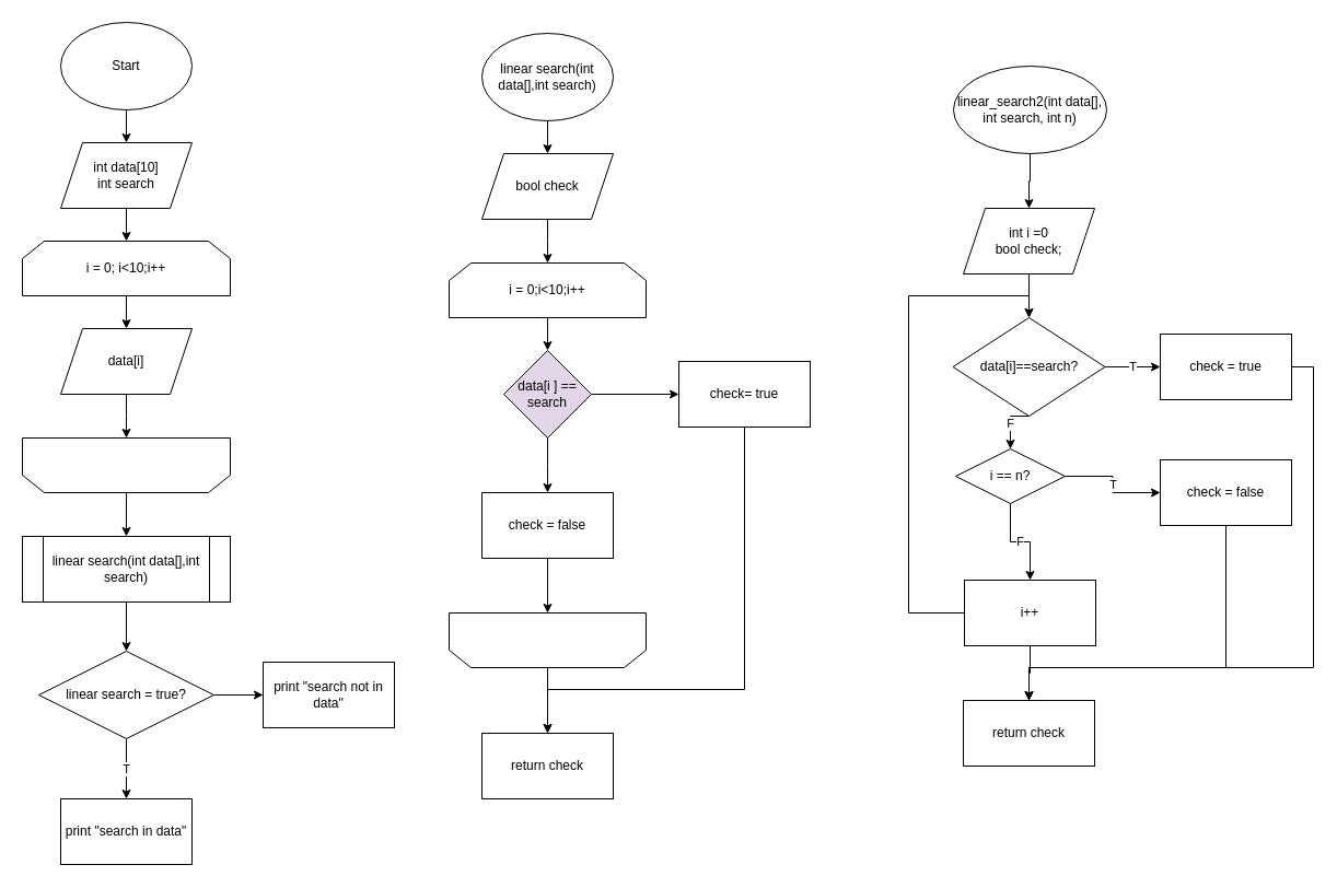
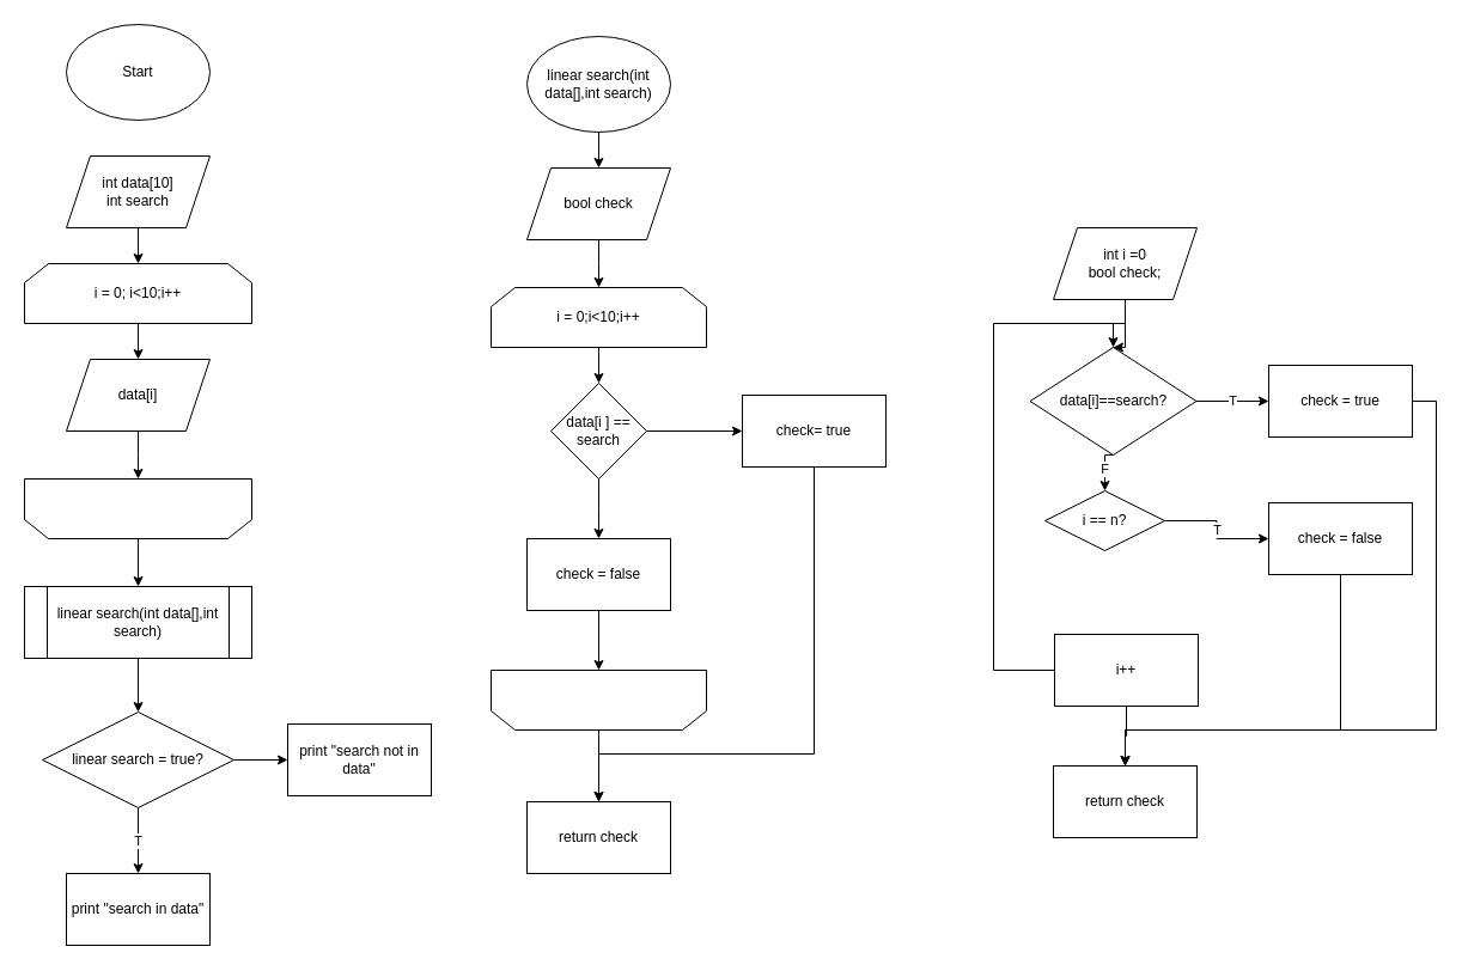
  <mxCell id="0" />
  <mxCell id="1" parent="0" />
- <mxCell id="2" style="edgeStyle=orthogonalEdgeStyle;rounded=0;orthogonalLoop=1;jettySize=auto;html=1;exitX=0.5;exitY=1;exitDx=0;exitDy=0;entryX=0.5;entryY=0;entryDx=0;entryDy=0;" parent="1" source="3" target="5" edge="1"><mxGeometry relative="1" as="geometry" /></mxCell>
  <mxCell id="3" value="Start" style="ellipse;whiteSpace=wrap;html=1;" parent="1" vertex="1"><mxGeometry x="55" y="20" width="120" height="80" as="geometry" /></mxCell>
  <mxCell id="4" style="edgeStyle=orthogonalEdgeStyle;rounded=0;orthogonalLoop=1;jettySize=auto;html=1;exitX=0.5;exitY=1;exitDx=0;exitDy=0;entryX=0.5;entryY=0;entryDx=0;entryDy=0;" parent="1" source="5" edge="1"><mxGeometry relative="1" as="geometry"><mxPoint x="115" y="220" as="targetPoint" /></mxGeometry></mxCell>
  <mxCell id="5" value="int data[10]&lt;br&gt;int search" style="shape=parallelogram;perimeter=parallelogramPerimeter;whiteSpace=wrap;html=1;fixedSize=1;" parent="1" vertex="1"><mxGeometry x="55" y="130" width="120" height="60" as="geometry" /></mxCell>
  <mxCell id="6" style="edgeStyle=orthogonalEdgeStyle;rounded=0;orthogonalLoop=1;jettySize=auto;html=1;exitX=0.5;exitY=1;exitDx=0;exitDy=0;entryX=0.5;entryY=0;entryDx=0;entryDy=0;" parent="1" source="7" target="9" edge="1"><mxGeometry relative="1" as="geometry" /></mxCell>
  <mxCell id="7" value="i = 0; i&amp;lt;10;i++" style="shape=loopLimit;whiteSpace=wrap;html=1;" parent="1" vertex="1"><mxGeometry x="20" y="220" width="190" height="50" as="geometry" /></mxCell>
  <mxCell id="8" style="edgeStyle=orthogonalEdgeStyle;rounded=0;orthogonalLoop=1;jettySize=auto;html=1;exitX=0.5;exitY=1;exitDx=0;exitDy=0;" parent="1" source="9" edge="1"><mxGeometry relative="1" as="geometry"><mxPoint x="115" y="400" as="targetPoint" /></mxGeometry></mxCell>
  <mxCell id="9" value="data[i]" style="shape=parallelogram;perimeter=parallelogramPerimeter;whiteSpace=wrap;html=1;fixedSize=1;" parent="1" vertex="1"><mxGeometry x="55" y="300" width="120" height="60" as="geometry" /></mxCell>
  <mxCell id="10" style="edgeStyle=orthogonalEdgeStyle;rounded=0;orthogonalLoop=1;jettySize=auto;html=1;exitX=0.5;exitY=0;exitDx=0;exitDy=0;entryX=0.5;entryY=0;entryDx=0;entryDy=0;" parent="1" source="11" target="13" edge="1"><mxGeometry relative="1" as="geometry" /></mxCell>
  <mxCell id="11" value="" style="shape=loopLimit;whiteSpace=wrap;html=1;rotation=-180;" parent="1" vertex="1"><mxGeometry x="20" y="400" width="190" height="50" as="geometry" /></mxCell>
  <mxCell id="12" style="edgeStyle=orthogonalEdgeStyle;rounded=0;orthogonalLoop=1;jettySize=auto;html=1;exitX=0.5;exitY=1;exitDx=0;exitDy=0;entryX=0.5;entryY=0;entryDx=0;entryDy=0;" parent="1" source="13" target="32" edge="1"><mxGeometry relative="1" as="geometry" /></mxCell>
  <mxCell id="13" value="linear search(int data[],int search)" style="shape=process;whiteSpace=wrap;html=1;backgroundOutline=1;" parent="1" vertex="1"><mxGeometry x="20" y="490" width="190" height="60" as="geometry" /></mxCell>
  <mxCell id="14" style="edgeStyle=orthogonalEdgeStyle;rounded=0;orthogonalLoop=1;jettySize=auto;html=1;exitX=0.5;exitY=1;exitDx=0;exitDy=0;entryX=0.5;entryY=0;entryDx=0;entryDy=0;" parent="1" source="15" edge="1"><mxGeometry relative="1" as="geometry"><mxPoint x="500" y="140" as="targetPoint" /></mxGeometry></mxCell>
  <mxCell id="15" value="linear search(int data[],int search)" style="ellipse;whiteSpace=wrap;html=1;" parent="1" vertex="1"><mxGeometry x="440" y="30" width="120" height="80" as="geometry" /></mxCell>
  <mxCell id="16" style="edgeStyle=orthogonalEdgeStyle;rounded=0;orthogonalLoop=1;jettySize=auto;html=1;exitX=0.5;exitY=1;exitDx=0;exitDy=0;" parent="1" source="17" edge="1"><mxGeometry relative="1" as="geometry"><mxPoint x="500" y="240" as="targetPoint" /></mxGeometry></mxCell>
  <mxCell id="17" value="bool check" style="shape=parallelogram;perimeter=parallelogramPerimeter;whiteSpace=wrap;html=1;fixedSize=1;" parent="1" vertex="1"><mxGeometry x="440" y="140" width="120" height="60" as="geometry" /></mxCell>
  <mxCell id="18" style="edgeStyle=orthogonalEdgeStyle;rounded=0;orthogonalLoop=1;jettySize=auto;html=1;exitX=0.5;exitY=1;exitDx=0;exitDy=0;entryX=0.5;entryY=0;entryDx=0;entryDy=0;" parent="1" source="19" target="22" edge="1"><mxGeometry relative="1" as="geometry" /></mxCell>
  <mxCell id="19" value="i = 0;i&amp;lt;10;i++" style="shape=loopLimit;whiteSpace=wrap;html=1;" parent="1" vertex="1"><mxGeometry x="410" y="240" width="180" height="50" as="geometry" /></mxCell>
  <mxCell id="20" style="edgeStyle=orthogonalEdgeStyle;rounded=0;orthogonalLoop=1;jettySize=auto;html=1;exitX=0.5;exitY=1;exitDx=0;exitDy=0;" parent="1" source="22" edge="1"><mxGeometry relative="1" as="geometry"><mxPoint x="500" y="450" as="targetPoint" /></mxGeometry></mxCell>
  <mxCell id="21" style="edgeStyle=orthogonalEdgeStyle;rounded=0;orthogonalLoop=1;jettySize=auto;html=1;exitX=1;exitY=0.5;exitDx=0;exitDy=0;entryX=0;entryY=0.5;entryDx=0;entryDy=0;" parent="1" source="22" target="28" edge="1"><mxGeometry relative="1" as="geometry" /></mxCell>
- <mxCell id="22" value="data[i ] == search" style="rhombus;whiteSpace=wrap;html=1;fillColor=#e1d5e7;" parent="1" vertex="1"><mxGeometry x="460" y="320" width="80" height="80" as="geometry" /></mxCell>
+ <mxCell id="22" value="data[i ] == search" style="rhombus;whiteSpace=wrap;html=1;" parent="1" vertex="1"><mxGeometry x="460" y="320" width="80" height="80" as="geometry" /></mxCell>
  <mxCell id="23" style="edgeStyle=orthogonalEdgeStyle;rounded=0;orthogonalLoop=1;jettySize=auto;html=1;exitX=0.5;exitY=0;exitDx=0;exitDy=0;entryX=0.5;entryY=0;entryDx=0;entryDy=0;" parent="1" source="24" target="29" edge="1"><mxGeometry relative="1" as="geometry" /></mxCell>
  <mxCell id="24" value="" style="shape=loopLimit;whiteSpace=wrap;html=1;rotation=-180;" parent="1" vertex="1"><mxGeometry x="410" y="560" width="180" height="50" as="geometry" /></mxCell>
  <mxCell id="25" style="edgeStyle=orthogonalEdgeStyle;rounded=0;orthogonalLoop=1;jettySize=auto;html=1;exitX=0.5;exitY=1;exitDx=0;exitDy=0;entryX=0.5;entryY=1;entryDx=0;entryDy=0;" parent="1" source="26" target="24" edge="1"><mxGeometry relative="1" as="geometry" /></mxCell>
  <mxCell id="26" value="check = false" style="rounded=0;whiteSpace=wrap;html=1;" parent="1" vertex="1"><mxGeometry x="440" y="450" width="120" height="60" as="geometry" /></mxCell>
  <mxCell id="27" style="edgeStyle=orthogonalEdgeStyle;rounded=0;orthogonalLoop=1;jettySize=auto;html=1;exitX=0.5;exitY=1;exitDx=0;exitDy=0;entryX=0.5;entryY=0;entryDx=0;entryDy=0;" parent="1" source="28" target="29" edge="1"><mxGeometry relative="1" as="geometry"><Array as="points"><mxPoint x="680" y="630" /><mxPoint x="500" y="630" /></Array></mxGeometry></mxCell>
  <mxCell id="28" value="check= true" style="rounded=0;whiteSpace=wrap;html=1;" parent="1" vertex="1"><mxGeometry x="620" y="330" width="120" height="60" as="geometry" /></mxCell>
  <mxCell id="29" value="return check" style="rounded=0;whiteSpace=wrap;html=1;" parent="1" vertex="1"><mxGeometry x="440" y="670" width="120" height="60" as="geometry" /></mxCell>
  <mxCell id="30" value="T" style="edgeStyle=orthogonalEdgeStyle;rounded=0;orthogonalLoop=1;jettySize=auto;html=1;exitX=0.5;exitY=1;exitDx=0;exitDy=0;entryX=0.5;entryY=0;entryDx=0;entryDy=0;" parent="1" source="32" target="33" edge="1"><mxGeometry relative="1" as="geometry"><mxPoint x="115" y="730" as="targetPoint" /></mxGeometry></mxCell>
  <mxCell id="31" style="edgeStyle=orthogonalEdgeStyle;rounded=0;orthogonalLoop=1;jettySize=auto;html=1;exitX=1;exitY=0.5;exitDx=0;exitDy=0;entryX=0;entryY=0.5;entryDx=0;entryDy=0;" parent="1" source="32" target="34" edge="1"><mxGeometry relative="1" as="geometry"><mxPoint x="240" y="635" as="targetPoint" /></mxGeometry></mxCell>
  <mxCell id="32" value="linear search = true?" style="rhombus;whiteSpace=wrap;html=1;" parent="1" vertex="1"><mxGeometry x="35" y="595" width="160" height="80" as="geometry" /></mxCell>
  <mxCell id="33" value="print &quot;search in data&quot;" style="rounded=0;whiteSpace=wrap;html=1;" parent="1" vertex="1"><mxGeometry x="55" y="730" width="120" height="60" as="geometry" /></mxCell>
  <mxCell id="34" value="print &quot;search not in data&quot;" style="rounded=0;whiteSpace=wrap;html=1;" parent="1" vertex="1"><mxGeometry x="240" y="605" width="120" height="60" as="geometry" /></mxCell>
- <mxCell id="35" style="edgeStyle=orthogonalEdgeStyle;rounded=0;orthogonalLoop=1;jettySize=auto;html=1;exitX=0.5;exitY=1;exitDx=0;exitDy=0;entryX=0.5;entryY=0;entryDx=0;entryDy=0;" edge="1" parent="1" source="36" target="38"><mxGeometry relative="1" as="geometry"><mxPoint x="941.353" y="190" as="targetPoint" /></mxGeometry></mxCell>
- <mxCell id="36" value="linear_search2(int data[], int search, int n)" style="ellipse;whiteSpace=wrap;html=1;" vertex="1" parent="1"><mxGeometry x="871" y="60" width="140" height="80" as="geometry" /></mxCell>
  <mxCell id="37" style="edgeStyle=orthogonalEdgeStyle;rounded=0;orthogonalLoop=1;jettySize=auto;html=1;exitX=0.5;exitY=1;exitDx=0;exitDy=0;entryX=0.5;entryY=0;entryDx=0;entryDy=0;" edge="1" parent="1" source="38" target="41"><mxGeometry relative="1" as="geometry" /></mxCell>
  <mxCell id="38" value="int i =0&lt;br&gt;bool check;" style="shape=parallelogram;perimeter=parallelogramPerimeter;whiteSpace=wrap;html=1;fixedSize=1;" vertex="1" parent="1"><mxGeometry x="880" y="190" width="120" height="60" as="geometry" /></mxCell>
  <mxCell id="39" value="F" style="edgeStyle=orthogonalEdgeStyle;rounded=0;orthogonalLoop=1;jettySize=auto;html=1;exitX=0.5;exitY=1;exitDx=0;exitDy=0;entryX=0.5;entryY=0;entryDx=0;entryDy=0;" edge="1" parent="1" source="41" target="46"><mxGeometry relative="1" as="geometry"><mxPoint x="940.176" y="430" as="targetPoint" /></mxGeometry></mxCell>
  <mxCell id="40" value="T" style="edgeStyle=orthogonalEdgeStyle;rounded=0;orthogonalLoop=1;jettySize=auto;html=1;exitX=1;exitY=0.5;exitDx=0;exitDy=0;entryX=0;entryY=0.5;entryDx=0;entryDy=0;" edge="1" parent="1" source="41" target="43"><mxGeometry relative="1" as="geometry" /></mxCell>
- <mxCell id="41" value="data[i]==search?" style="rhombus;whiteSpace=wrap;html=1;" vertex="1" parent="1"><mxGeometry x="870.5" y="290" width="139" height="90" as="geometry" /></mxCell>
+ <mxCell id="41" value="data[i]==search?" style="rhombus;whiteSpace=wrap;html=1;" vertex="1" parent="1"><mxGeometry x="860.5" y="290" width="139" height="90" as="geometry" /></mxCell>
  <mxCell id="42" style="edgeStyle=orthogonalEdgeStyle;rounded=0;orthogonalLoop=1;jettySize=auto;html=1;exitX=1;exitY=0.5;exitDx=0;exitDy=0;entryX=0.5;entryY=0;entryDx=0;entryDy=0;" edge="1" parent="1" source="43" target="52"><mxGeometry relative="1" as="geometry"><Array as="points"><mxPoint x="1200" y="335" /><mxPoint x="1200" y="610" /><mxPoint x="940" y="610" /></Array></mxGeometry></mxCell>
  <mxCell id="43" value="check = true" style="rounded=0;whiteSpace=wrap;html=1;" vertex="1" parent="1"><mxGeometry x="1060" y="305" width="120" height="60" as="geometry" /></mxCell>
- <mxCell id="44" value="F" style="edgeStyle=orthogonalEdgeStyle;rounded=0;orthogonalLoop=1;jettySize=auto;html=1;exitX=0.5;exitY=1;exitDx=0;exitDy=0;entryX=0.5;entryY=0;entryDx=0;entryDy=0;" edge="1" parent="1" source="46" target="49"><mxGeometry relative="1" as="geometry" /></mxCell>
  <mxCell id="45" value="T" style="edgeStyle=orthogonalEdgeStyle;rounded=0;orthogonalLoop=1;jettySize=auto;html=1;exitX=1;exitY=0.5;exitDx=0;exitDy=0;entryX=0;entryY=0.5;entryDx=0;entryDy=0;" edge="1" parent="1" source="46" target="51"><mxGeometry relative="1" as="geometry"><mxPoint x="1060" y="449.529" as="targetPoint" /></mxGeometry></mxCell>
  <mxCell id="46" value="i == n?" style="rhombus;whiteSpace=wrap;html=1;" vertex="1" parent="1"><mxGeometry x="873" y="410" width="100" height="50" as="geometry" /></mxCell>
  <mxCell id="47" style="edgeStyle=orthogonalEdgeStyle;rounded=0;orthogonalLoop=1;jettySize=auto;html=1;exitX=0;exitY=0.5;exitDx=0;exitDy=0;entryX=0.5;entryY=0;entryDx=0;entryDy=0;" edge="1" parent="1" source="49" target="41"><mxGeometry relative="1" as="geometry"><Array as="points"><mxPoint x="830" y="560" /><mxPoint x="830" y="270" /><mxPoint x="940" y="270" /></Array></mxGeometry></mxCell>
  <mxCell id="48" style="edgeStyle=orthogonalEdgeStyle;rounded=0;orthogonalLoop=1;jettySize=auto;html=1;exitX=0.5;exitY=1;exitDx=0;exitDy=0;entryX=0.5;entryY=0;entryDx=0;entryDy=0;" edge="1" parent="1" source="49" target="52"><mxGeometry relative="1" as="geometry"><mxPoint x="941.353" y="630" as="targetPoint" /></mxGeometry></mxCell>
  <mxCell id="49" value="i++" style="rounded=0;whiteSpace=wrap;html=1;" vertex="1" parent="1"><mxGeometry x="881" y="530" width="120" height="60" as="geometry" /></mxCell>
  <mxCell id="50" style="edgeStyle=orthogonalEdgeStyle;rounded=0;orthogonalLoop=1;jettySize=auto;html=1;exitX=0.5;exitY=1;exitDx=0;exitDy=0;entryX=0.5;entryY=0;entryDx=0;entryDy=0;" edge="1" parent="1" source="51" target="52"><mxGeometry relative="1" as="geometry"><Array as="points"><mxPoint x="1120" y="610" /><mxPoint x="940" y="610" /></Array></mxGeometry></mxCell>
  <mxCell id="51" value="check = false" style="rounded=0;whiteSpace=wrap;html=1;" vertex="1" parent="1"><mxGeometry x="1060" y="420" width="120" height="60" as="geometry" /></mxCell>
  <mxCell id="52" value="return check" style="rounded=0;whiteSpace=wrap;html=1;" vertex="1" parent="1"><mxGeometry x="880" y="640" width="120" height="60" as="geometry" /></mxCell>
